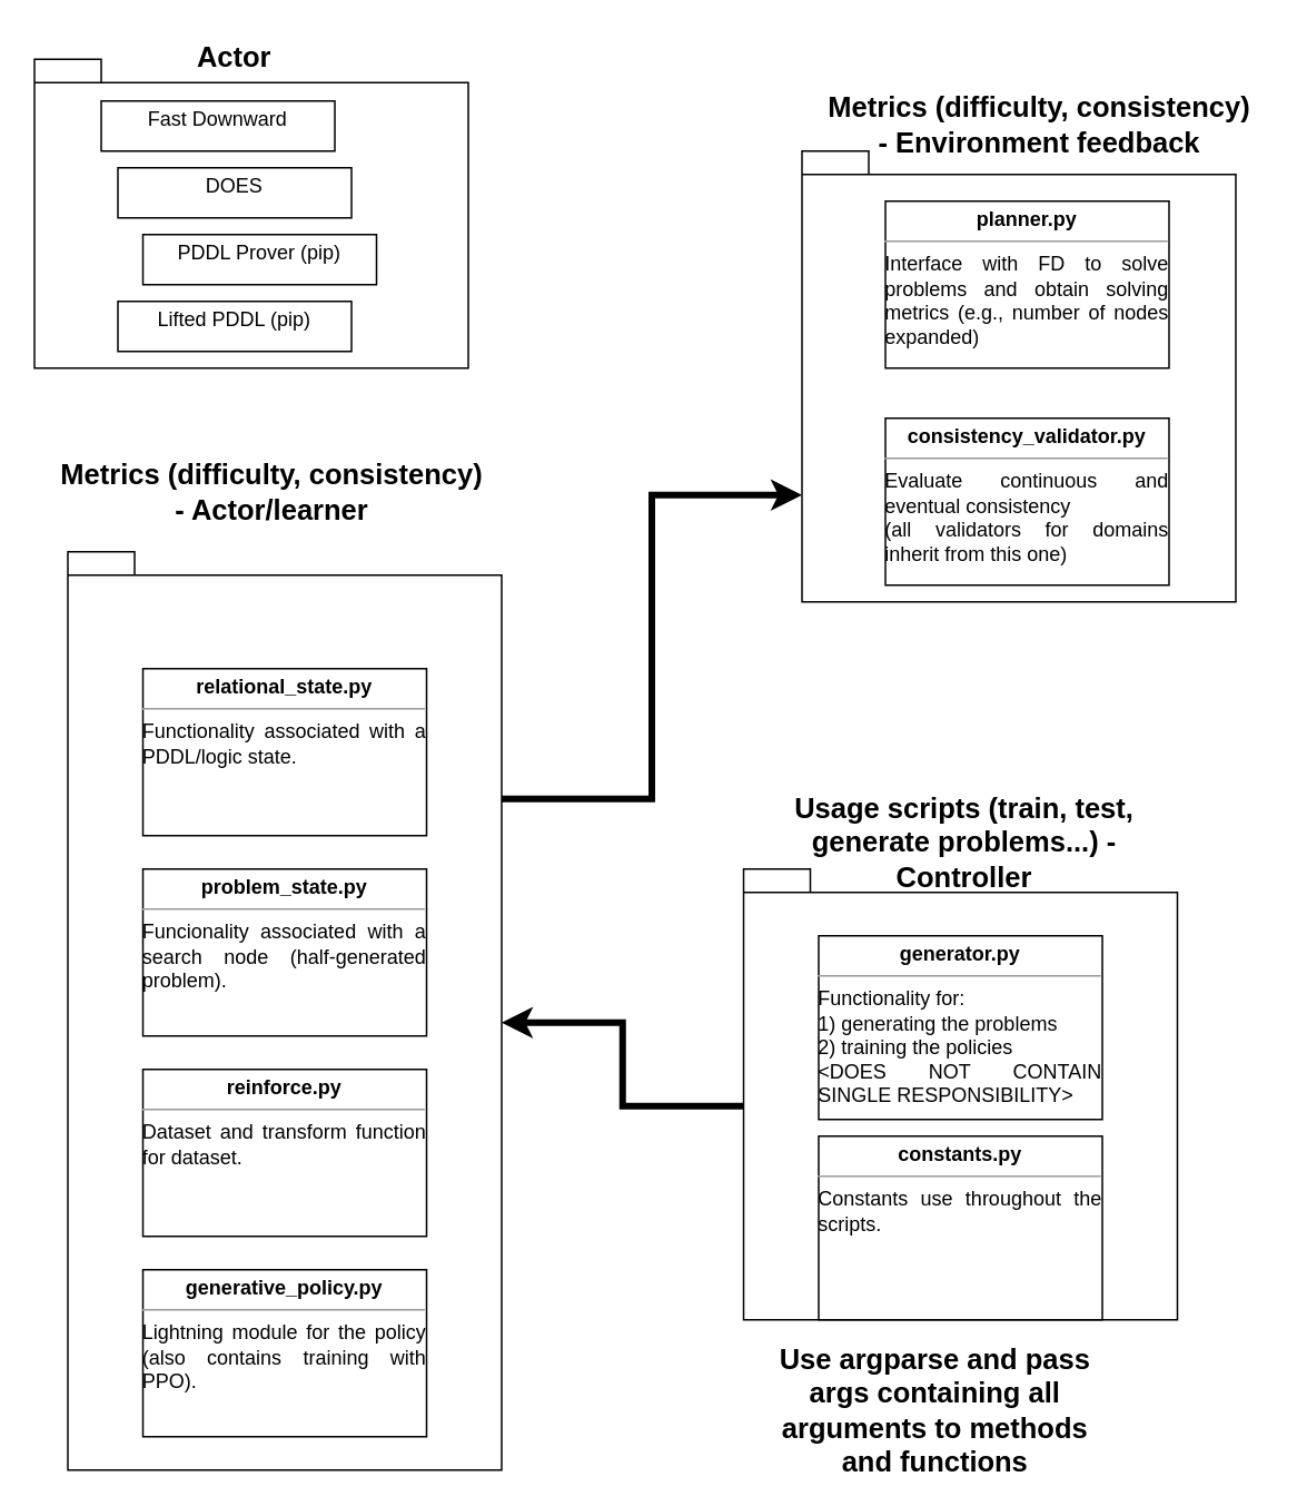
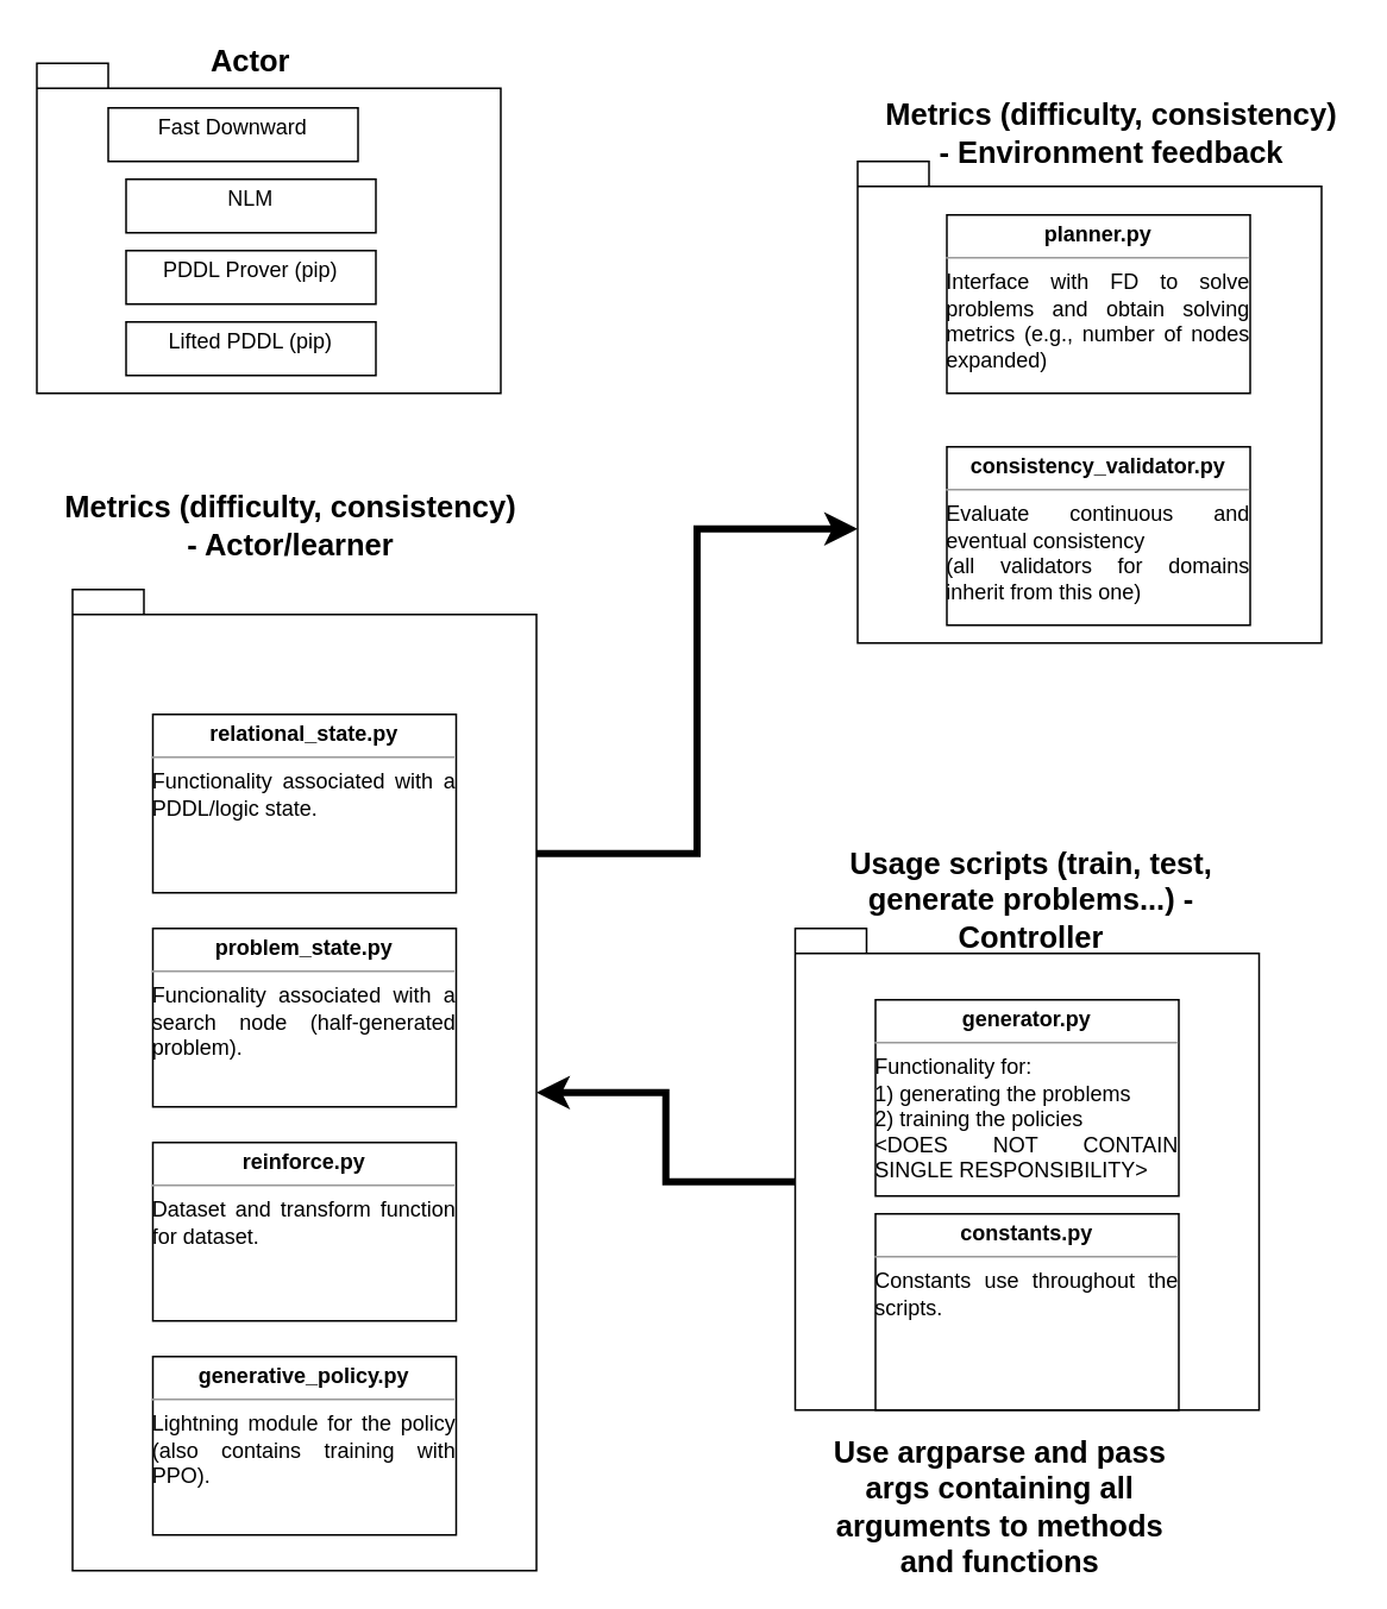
  <mxCell id="0" />
  <mxCell id="1" parent="0" />
  <mxCell id="2" value="" style="shape=folder;fontStyle=1;spacingTop=10;tabWidth=40;tabHeight=14;tabPosition=left;html=1;whiteSpace=wrap;" parent="1" vertex="1"><mxGeometry x="40" y="330" width="260" height="550" as="geometry" /></mxCell>
  <mxCell id="3" value="" style="shape=folder;fontStyle=1;spacingTop=10;tabWidth=40;tabHeight=14;tabPosition=left;html=1;whiteSpace=wrap;" parent="1" vertex="1"><mxGeometry x="445" y="520" width="260" height="270" as="geometry" /></mxCell>
  <mxCell id="4" value="" style="shape=folder;fontStyle=1;spacingTop=10;tabWidth=40;tabHeight=14;tabPosition=left;html=1;whiteSpace=wrap;" parent="1" vertex="1"><mxGeometry x="480" y="90" width="260" height="270" as="geometry" /></mxCell>
  <mxCell id="5" value="" style="shape=folder;fontStyle=1;spacingTop=10;tabWidth=40;tabHeight=14;tabPosition=left;html=1;whiteSpace=wrap;" parent="1" vertex="1"><mxGeometry x="20" y="35" width="260" height="185" as="geometry" /></mxCell>
  <mxCell id="6" value="&lt;p style=&quot;margin:0px;margin-top:4px;text-align:center;&quot;&gt;Fast Downward&lt;/p&gt;" style="verticalAlign=top;align=left;overflow=fill;fontSize=12;fontFamily=Helvetica;html=1;whiteSpace=wrap;" parent="1" vertex="1"><mxGeometry x="60" y="60" width="140" height="30" as="geometry" /></mxCell>
- <mxCell id="7" value="&lt;p style=&quot;margin:0px;margin-top:4px;text-align:center;&quot;&gt;DOES&lt;/p&gt;" style="verticalAlign=top;align=left;overflow=fill;fontSize=12;fontFamily=Helvetica;html=1;whiteSpace=wrap;" parent="1" vertex="1"><mxGeometry x="70" y="100" width="140" height="30" as="geometry" /></mxCell>
- <mxCell id="8" value="&lt;p style=&quot;margin:0px;margin-top:4px;text-align:center;&quot;&gt;PDDL Prover (pip)&lt;/p&gt;" style="verticalAlign=top;align=left;overflow=fill;fontSize=12;fontFamily=Helvetica;html=1;whiteSpace=wrap;" parent="1" vertex="1"><mxGeometry x="85" y="140" width="140" height="30" as="geometry" /></mxCell>
+ <mxCell id="7" value="&lt;p style=&quot;margin:0px;margin-top:4px;text-align:center;&quot;&gt;NLM&lt;/p&gt;" style="verticalAlign=top;align=left;overflow=fill;fontSize=12;fontFamily=Helvetica;html=1;whiteSpace=wrap;" parent="1" vertex="1"><mxGeometry x="70" y="100" width="140" height="30" as="geometry" /></mxCell>
+ <mxCell id="8" value="&lt;p style=&quot;margin:0px;margin-top:4px;text-align:center;&quot;&gt;PDDL Prover (pip)&lt;/p&gt;" style="verticalAlign=top;align=left;overflow=fill;fontSize=12;fontFamily=Helvetica;html=1;whiteSpace=wrap;" parent="1" vertex="1"><mxGeometry x="70" y="140" width="140" height="30" as="geometry" /></mxCell>
  <mxCell id="9" value="&lt;b&gt;&lt;font style=&quot;font-size: 17px;&quot;&gt;Actor&lt;/font&gt;&lt;/b&gt;" style="text;html=1;strokeColor=none;fillColor=none;align=center;verticalAlign=middle;whiteSpace=wrap;rounded=0;" parent="1" vertex="1"><mxGeometry x="110" y="20" width="60" height="30" as="geometry" /></mxCell>
  <mxCell id="10" value="&lt;p style=&quot;margin:0px;margin-top:4px;text-align:center;&quot;&gt;Lifted PDDL (pip)&lt;/p&gt;" style="verticalAlign=top;align=left;overflow=fill;fontSize=12;fontFamily=Helvetica;html=1;whiteSpace=wrap;" parent="1" vertex="1"><mxGeometry x="70" y="180" width="140" height="30" as="geometry" /></mxCell>
  <mxCell id="11" value="&lt;p style=&quot;margin:0px;margin-top:4px;text-align:center;&quot;&gt;&lt;b&gt;planner.py&lt;/b&gt;&lt;/p&gt;&lt;hr size=&quot;1&quot;&gt;&lt;div style=&quot;text-align: justify; height: 2px;&quot;&gt;Interface with FD to solve problems and obtain solving metrics (e.g., number of nodes expanded)&lt;/div&gt;" style="verticalAlign=top;align=left;overflow=fill;fontSize=12;fontFamily=Helvetica;html=1;whiteSpace=wrap;" parent="1" vertex="1"><mxGeometry x="530" y="120" width="170" height="100" as="geometry" /></mxCell>
  <mxCell id="12" value="&lt;p style=&quot;margin:0px;margin-top:4px;text-align:center;&quot;&gt;&lt;b&gt;consistency_validator.py&lt;/b&gt;&lt;/p&gt;&lt;hr size=&quot;1&quot;&gt;&lt;div style=&quot;text-align: justify; height: 2px;&quot;&gt;Evaluate continuous and eventual consistency&lt;br&gt;(all validators for domains inherit from this one)&lt;/div&gt;" style="verticalAlign=top;align=left;overflow=fill;fontSize=12;fontFamily=Helvetica;html=1;whiteSpace=wrap;" parent="1" vertex="1"><mxGeometry x="530" y="250" width="170" height="100" as="geometry" /></mxCell>
  <mxCell id="13" value="&lt;p style=&quot;margin:0px;margin-top:4px;text-align:center;&quot;&gt;&lt;b&gt;problem_state.py&lt;/b&gt;&lt;/p&gt;&lt;hr size=&quot;1&quot;&gt;&lt;div style=&quot;text-align: justify; height: 2px;&quot;&gt;Funcionality associated with a search node (half-generated problem).&lt;br&gt;&lt;/div&gt;" style="verticalAlign=top;align=left;overflow=fill;fontSize=12;fontFamily=Helvetica;html=1;whiteSpace=wrap;" parent="1" vertex="1"><mxGeometry x="85" y="520" width="170" height="100" as="geometry" /></mxCell>
  <mxCell id="14" value="&lt;p style=&quot;margin:0px;margin-top:4px;text-align:center;&quot;&gt;&lt;b&gt;relational_state.py&lt;/b&gt;&lt;/p&gt;&lt;hr size=&quot;1&quot;&gt;&lt;div style=&quot;text-align: justify; height: 2px;&quot;&gt;Functionality associated with a PDDL/logic state.&lt;br&gt;&lt;/div&gt;" style="verticalAlign=top;align=left;overflow=fill;fontSize=12;fontFamily=Helvetica;html=1;whiteSpace=wrap;" parent="1" vertex="1"><mxGeometry x="85" y="400" width="170" height="100" as="geometry" /></mxCell>
  <mxCell id="15" value="&lt;p style=&quot;margin:0px;margin-top:4px;text-align:center;&quot;&gt;&lt;b&gt;reinforce.py&lt;/b&gt;&lt;/p&gt;&lt;hr size=&quot;1&quot;&gt;&lt;div style=&quot;text-align: justify; height: 2px;&quot;&gt;Dataset and transform function for dataset.&lt;/div&gt;" style="verticalAlign=top;align=left;overflow=fill;fontSize=12;fontFamily=Helvetica;html=1;whiteSpace=wrap;" parent="1" vertex="1"><mxGeometry x="85" y="640" width="170" height="100" as="geometry" /></mxCell>
  <mxCell id="16" value="&lt;p style=&quot;margin:0px;margin-top:4px;text-align:center;&quot;&gt;&lt;b&gt;generative_policy.py&lt;/b&gt;&lt;/p&gt;&lt;hr size=&quot;1&quot;&gt;&lt;div style=&quot;text-align: justify; height: 2px;&quot;&gt;Lightning module for the policy (also contains training with PPO).&lt;/div&gt;" style="verticalAlign=top;align=left;overflow=fill;fontSize=12;fontFamily=Helvetica;html=1;whiteSpace=wrap;" parent="1" vertex="1"><mxGeometry x="85" y="760" width="170" height="100" as="geometry" /></mxCell>
  <mxCell id="17" value="&lt;p style=&quot;margin:0px;margin-top:4px;text-align:center;&quot;&gt;&lt;b&gt;generator.py&lt;/b&gt;&lt;/p&gt;&lt;hr size=&quot;1&quot;&gt;&lt;div style=&quot;text-align: justify; height: 2px;&quot;&gt;Functionality for:&lt;br&gt;1) generating the problems&lt;br&gt;2) training the policies&lt;br&gt;&amp;lt;DOES NOT CONTAIN SINGLE RESPONSIBILITY&amp;gt;&lt;/div&gt;" style="verticalAlign=top;align=left;overflow=fill;fontSize=12;fontFamily=Helvetica;html=1;whiteSpace=wrap;" parent="1" vertex="1"><mxGeometry x="490" y="560" width="170" height="110" as="geometry" /></mxCell>
  <mxCell id="18" value="&lt;b&gt;&lt;font style=&quot;font-size: 17px;&quot;&gt;Metrics (difficulty, consistency) - Environment feedback&lt;/font&gt;&lt;/b&gt;" style="text;html=1;strokeColor=none;fillColor=none;align=center;verticalAlign=middle;whiteSpace=wrap;rounded=0;" parent="1" vertex="1"><mxGeometry x="490" y="60" width="265" height="30" as="geometry" /></mxCell>
  <mxCell id="19" value="&lt;b&gt;&lt;font style=&quot;font-size: 17px;&quot;&gt;Metrics (difficulty, consistency) - Actor/learner&lt;/font&gt;&lt;/b&gt;" style="text;html=1;strokeColor=none;fillColor=none;align=center;verticalAlign=middle;whiteSpace=wrap;rounded=0;" parent="1" vertex="1"><mxGeometry x="30" y="280" width="265" height="30" as="geometry" /></mxCell>
  <mxCell id="20" value="&lt;b&gt;&lt;font style=&quot;font-size: 17px;&quot;&gt;Usage scripts (train, test, generate problems...) - Controller&lt;/font&gt;&lt;/b&gt;" style="text;html=1;strokeColor=none;fillColor=none;align=center;verticalAlign=middle;whiteSpace=wrap;rounded=0;" parent="1" vertex="1"><mxGeometry x="445" y="490" width="265" height="30" as="geometry" /></mxCell>
  <mxCell id="21" style="edgeStyle=orthogonalEdgeStyle;rounded=0;orthogonalLoop=1;jettySize=auto;html=1;exitX=0;exitY=0;exitDx=260;exitDy=148;exitPerimeter=0;entryX=0;entryY=0;entryDx=0;entryDy=206;entryPerimeter=0;strokeWidth=4;" parent="1" source="2" target="4" edge="1"><mxGeometry relative="1" as="geometry" /></mxCell>
  <mxCell id="22" style="edgeStyle=orthogonalEdgeStyle;rounded=0;orthogonalLoop=1;jettySize=auto;html=1;exitX=0;exitY=0;exitDx=0;exitDy=142;exitPerimeter=0;entryX=0;entryY=0;entryDx=260;entryDy=282;entryPerimeter=0;strokeWidth=4;" parent="1" source="3" target="2" edge="1"><mxGeometry relative="1" as="geometry" /></mxCell>
  <mxCell id="23" value="&lt;span style=&quot;font-size: 17px;&quot;&gt;&lt;b&gt;Use argparse and pass args containing all arguments to methods and functions&lt;/b&gt;&lt;/span&gt;" style="text;html=1;strokeColor=none;fillColor=none;align=center;verticalAlign=middle;whiteSpace=wrap;rounded=0;" parent="1" vertex="1"><mxGeometry x="460" y="830" width="200" height="30" as="geometry" /></mxCell>
  <mxCell id="24" value="&lt;p style=&quot;margin:0px;margin-top:4px;text-align:center;&quot;&gt;&lt;b&gt;constants.py&lt;/b&gt;&lt;/p&gt;&lt;hr size=&quot;1&quot;&gt;&lt;div style=&quot;text-align: justify; height: 2px;&quot;&gt;Constants use throughout the scripts.&lt;/div&gt;" style="verticalAlign=top;align=left;overflow=fill;fontSize=12;fontFamily=Helvetica;html=1;whiteSpace=wrap;" vertex="1" parent="1"><mxGeometry x="490" y="680" width="170" height="110" as="geometry" /></mxCell>
